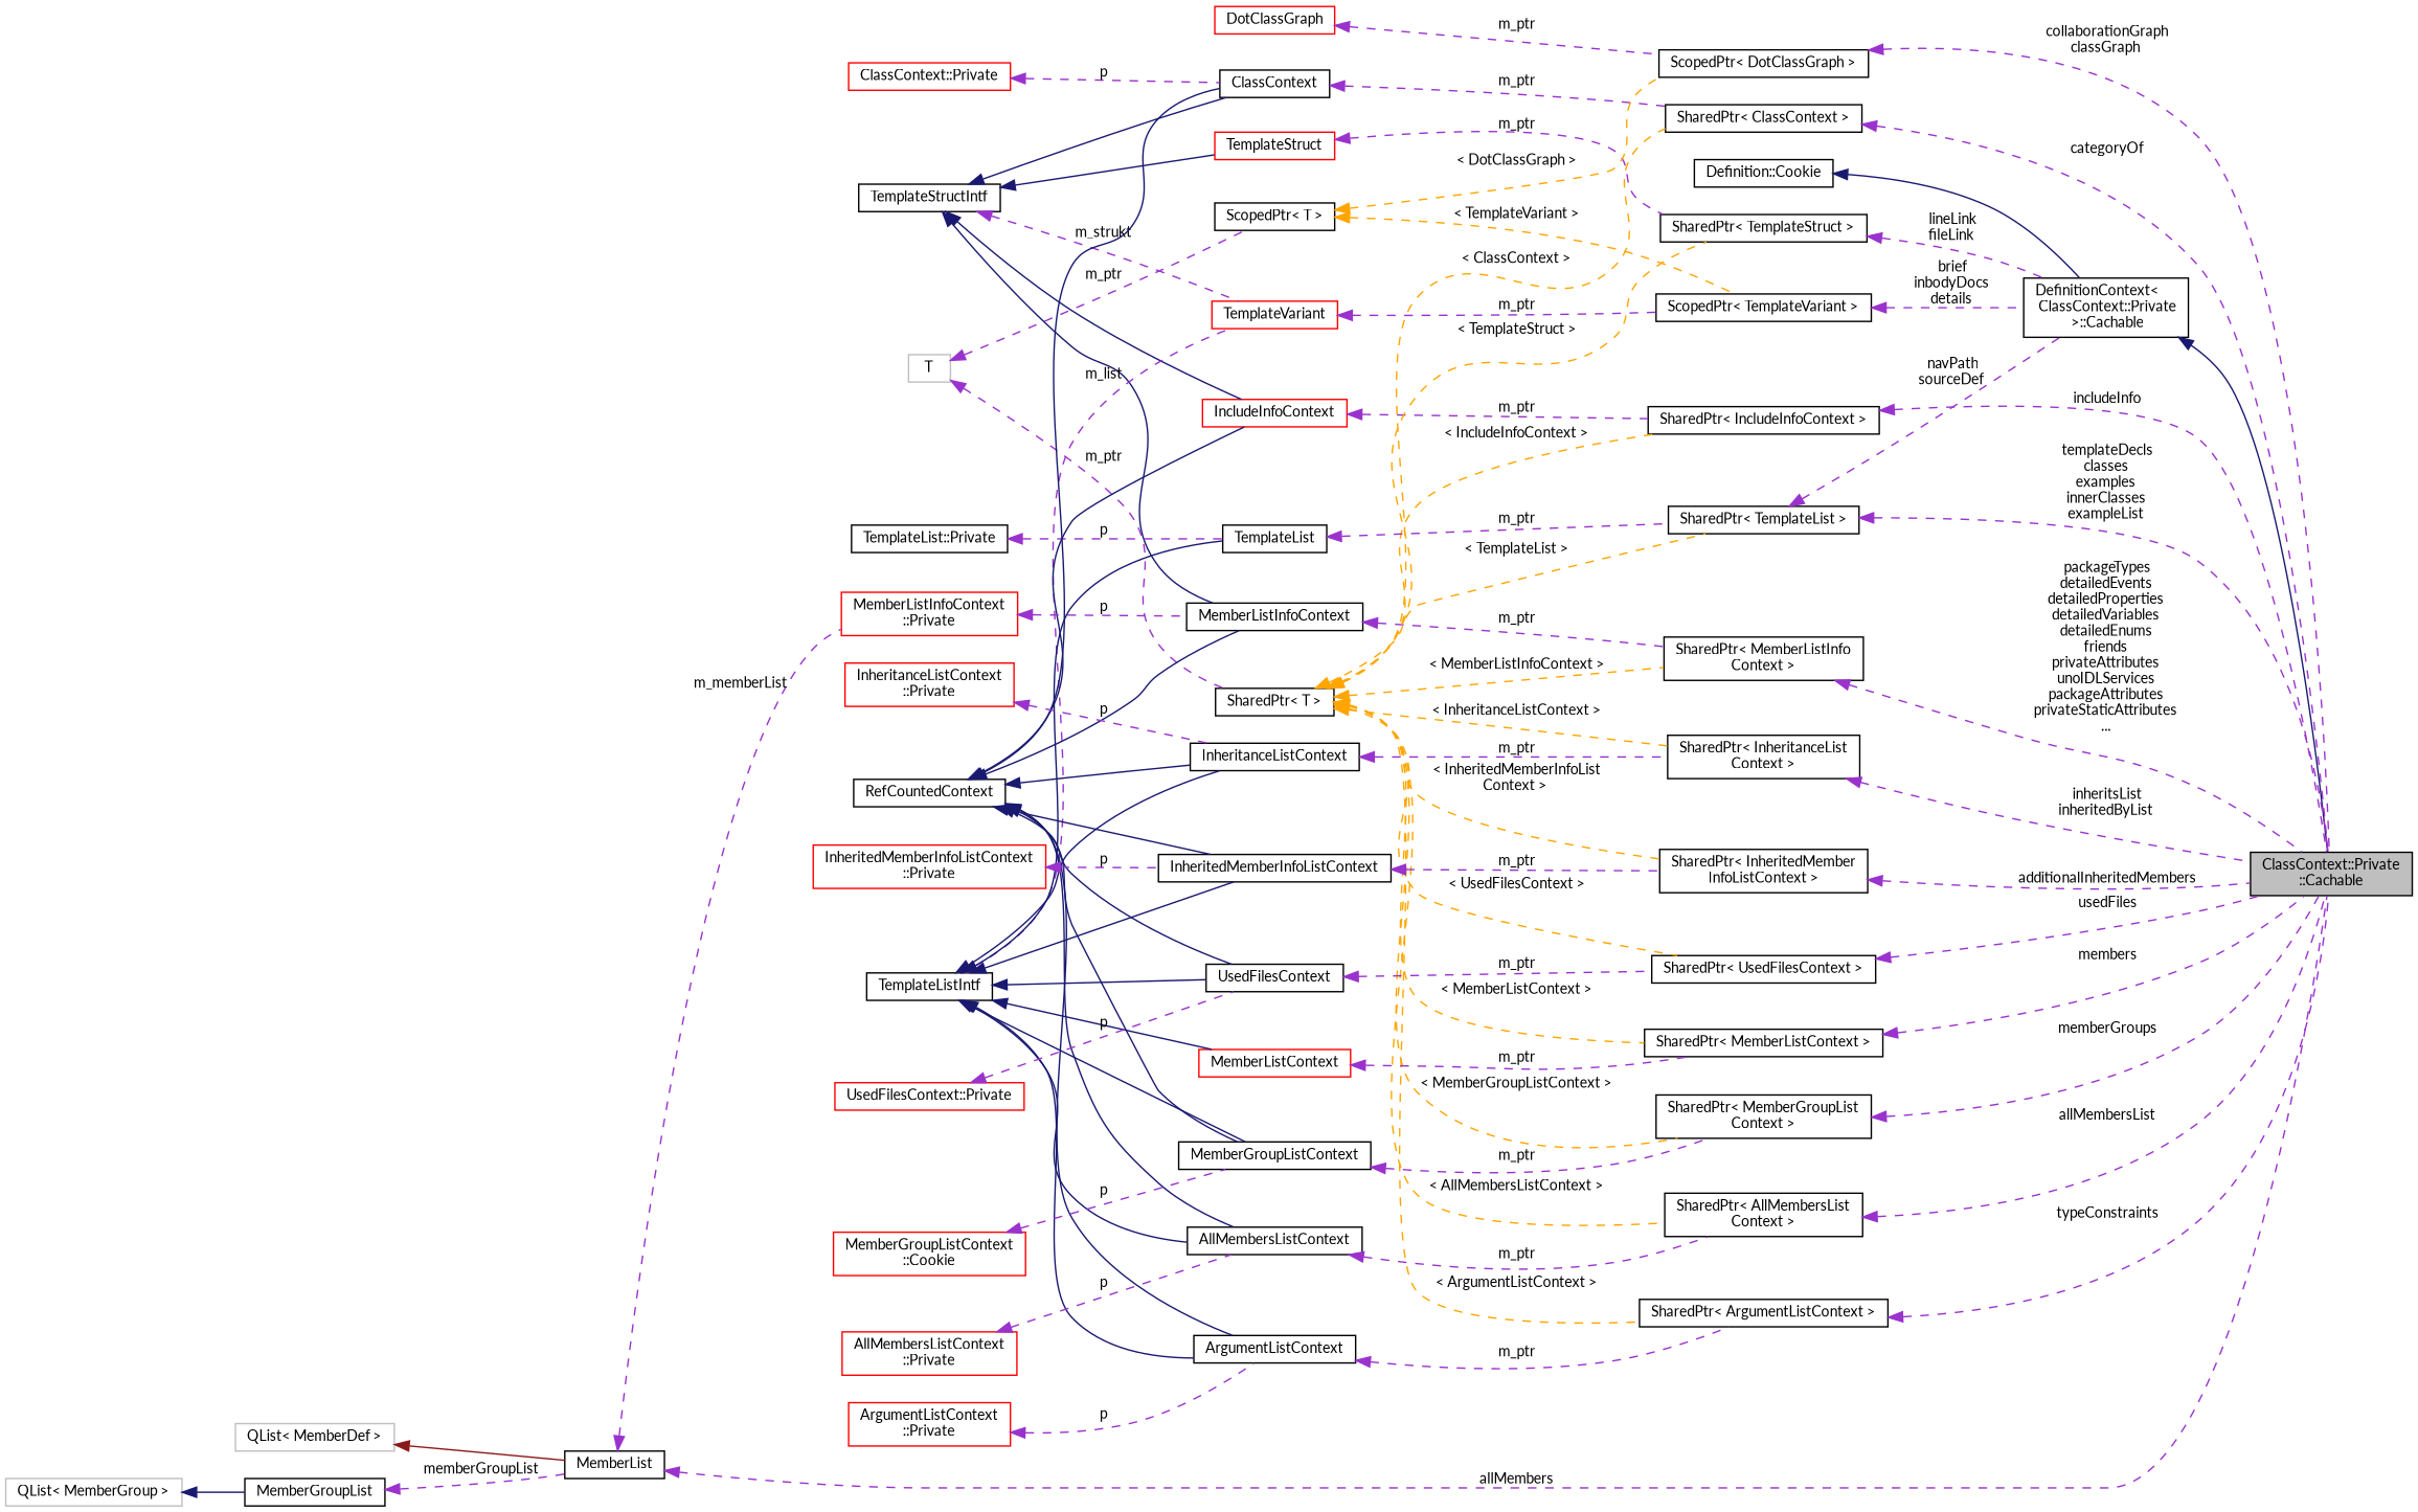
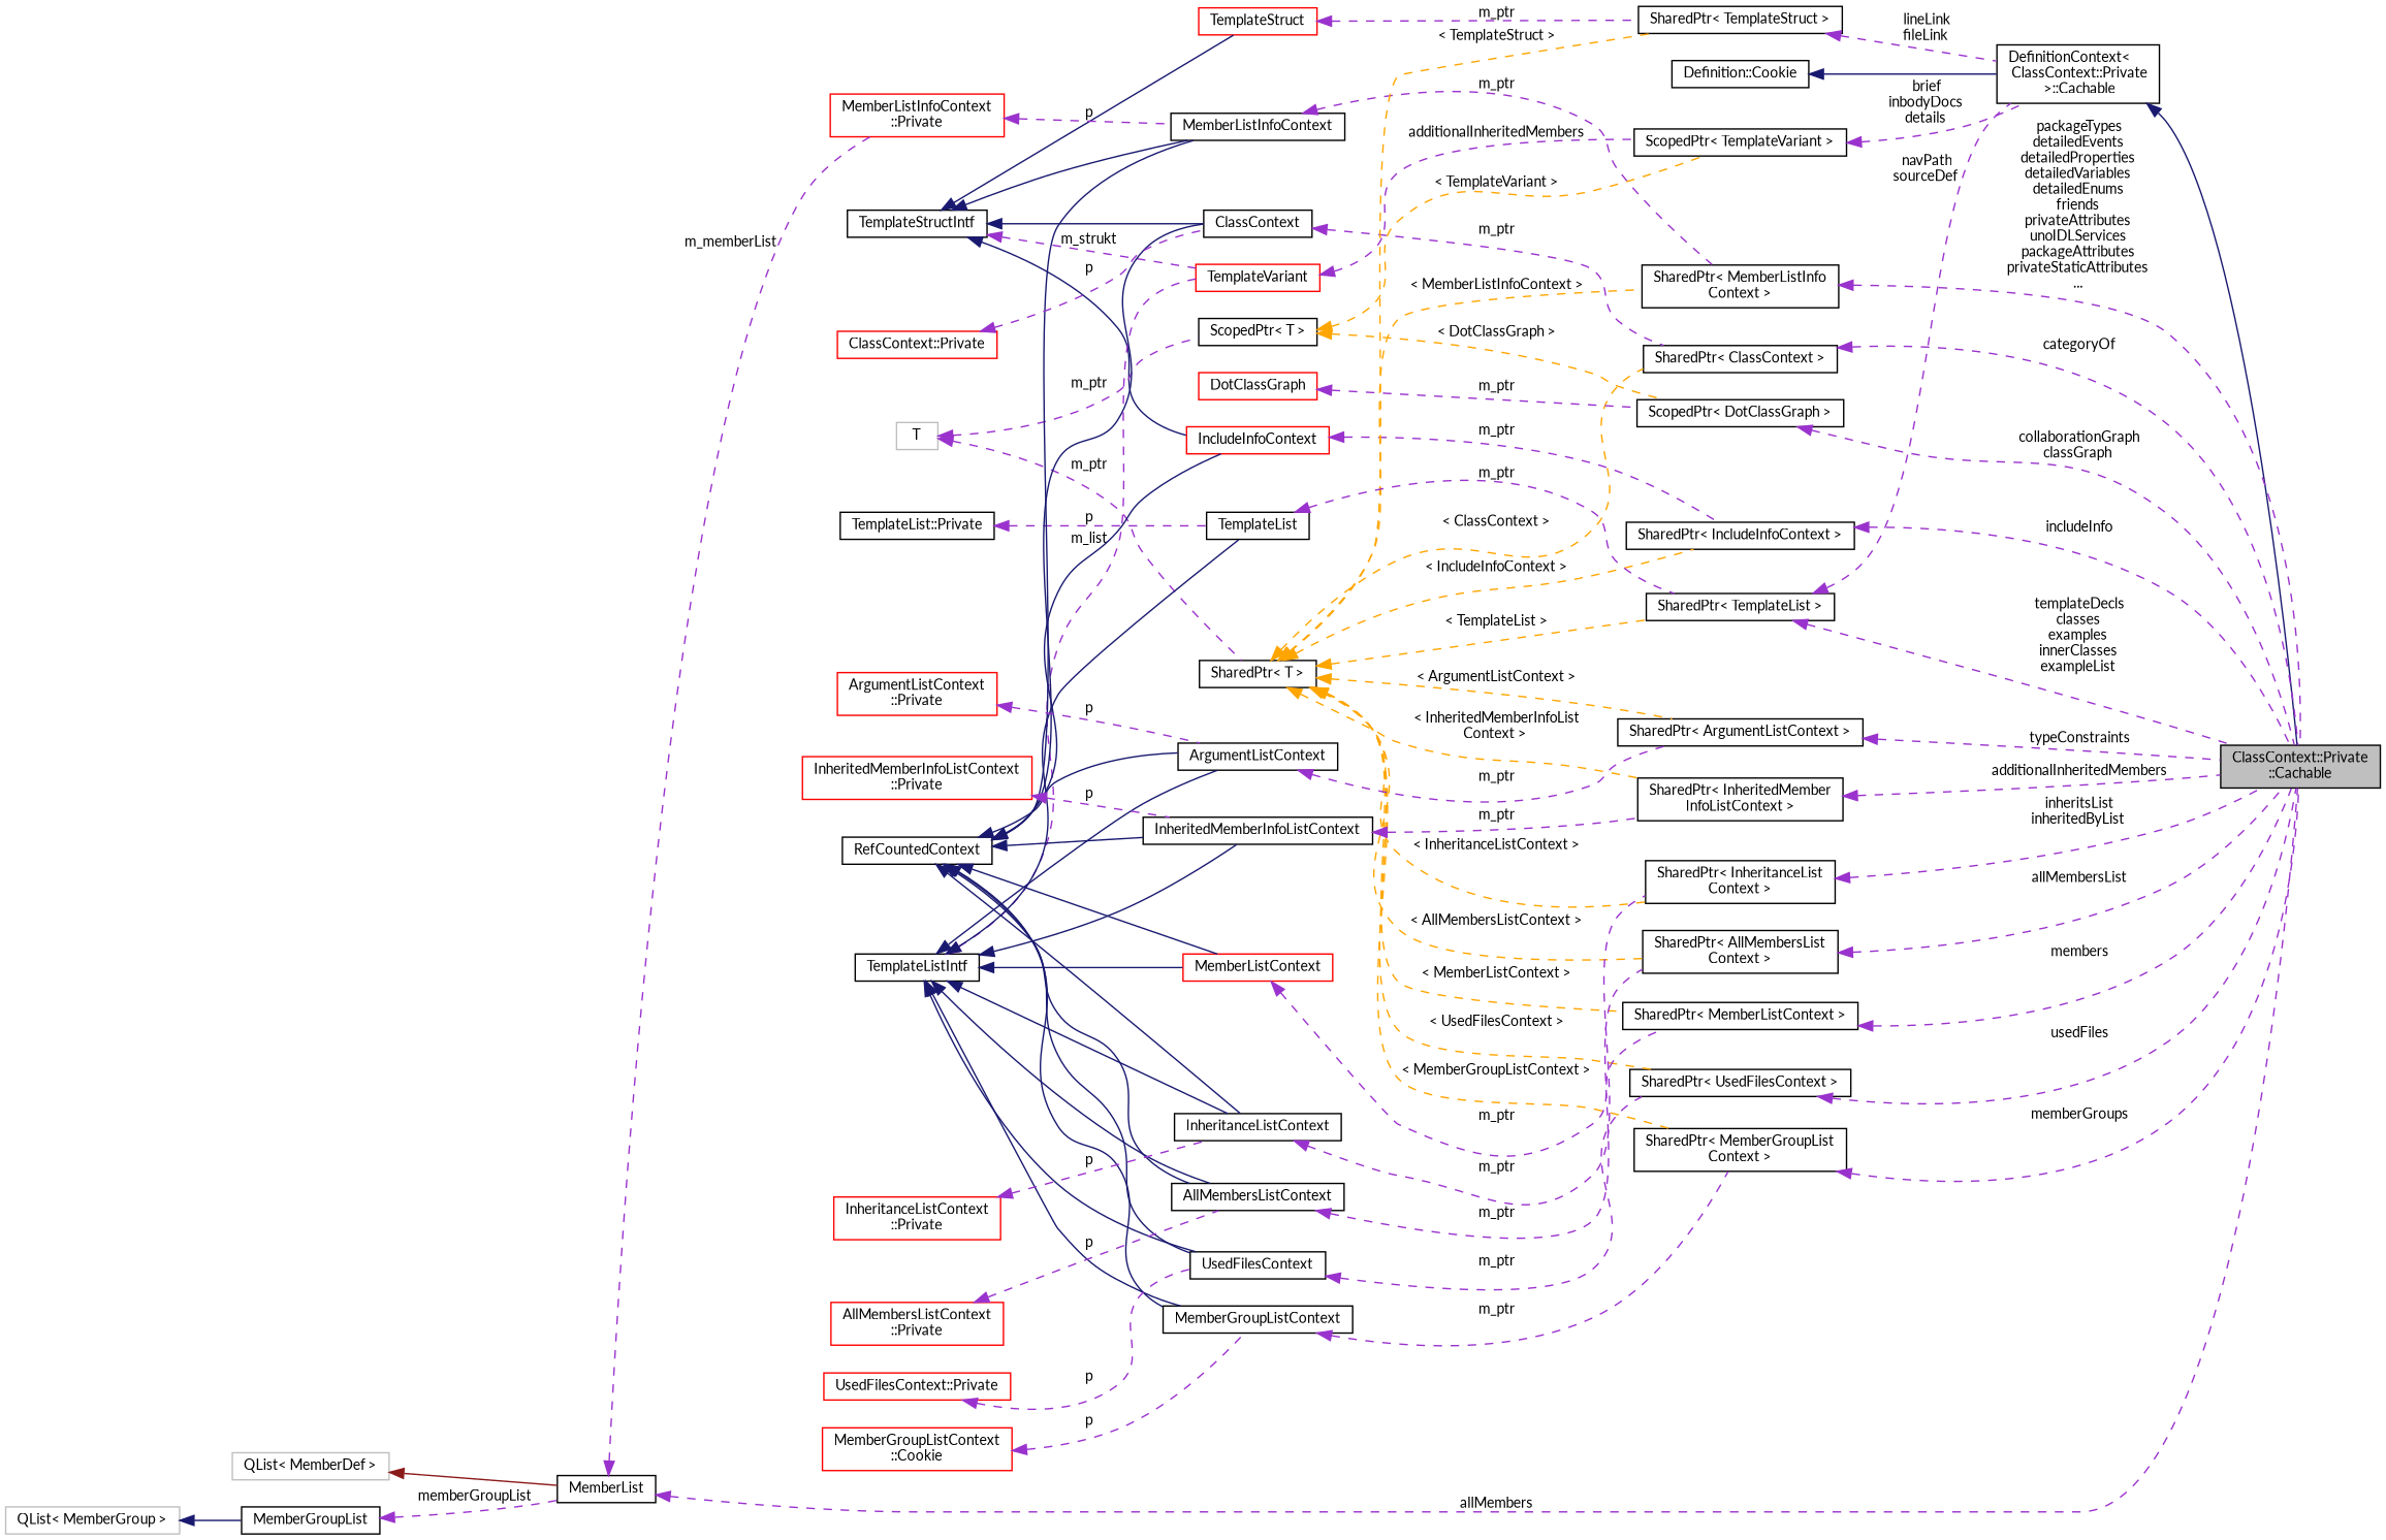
  digraph {
    fontname=Lato
    rankdir=LR
    node [color=black fillcolor=white fontname=Lato fontsize=10 shape=record style=filled]
    edge [color=darkorchid3 dir=back fontname=Lato fontsize=10 labelfontname=Helvetica labelfontsize=10 style=dashed]
    n1 [fillcolor=grey75 fontcolor=black height=0.2 label="ClassContext::Private\l::Cachable" width=0.4]
    n2 [height=0.2 label="DefinitionContext\<\l ClassContext::Private\l \>::Cachable" width=0.4]
    n3 [height=0.2 label="Definition::Cookie" width=0.4]
    n4 [height=0.2 label="SharedPtr\< TemplateStruct \>" width=0.4]
    n5 [color=red height=0.2 label=TemplateStruct width=0.4]
    n6 [height=0.2 label=TemplateStructIntf width=0.4]
    n7 [color=red height=0.2 label=TemplateVariant width=0.4]
    n8 [height=0.2 label=MemberListInfoContext width=0.4]
    n9 [height=0.2 label=ClassContext width=0.4]
    n10 [color=red height=0.2 label=IncludeInfoContext width=0.4]
    n11 [height=0.2 label="ScopedPtr\< TemplateVariant \>" width=0.4]
    n12 [height=0.2 label="SharedPtr\< MemberListInfo\lContext \>" width=0.4]
    n13 [height=0.2 label="SharedPtr\< ClassContext \>" width=0.4]
    n14 [height=0.2 label="SharedPtr\< IncludeInfoContext \>" width=0.4]
    n15 [height=0.2 label="SharedPtr\< T \>" width=0.4]
    n16 [height=0.2 label="SharedPtr\< TemplateList \>" width=0.4]
    n17 [height=0.2 label="SharedPtr\< UsedFilesContext \>" width=0.4]
    n18 [height=0.2 label="SharedPtr\< MemberGroupList\lContext \>" width=0.4]
    n19 [height=0.2 label="SharedPtr\< AllMembersList\lContext \>" width=0.4]
    n20 [height=0.2 label="SharedPtr\< ArgumentListContext \>" width=0.4]
    n21 [height=0.2 label="SharedPtr\< InheritanceList\lContext \>" width=0.4]
    n22 [height=0.2 label="SharedPtr\< InheritedMember\lInfoListContext \>" width=0.4]
    n23 [height=0.2 label="SharedPtr\< MemberListContext \>" width=0.4]
    n24 [color=grey75 height=0.2 label=T width=0.4]
    n25 [height=0.2 label="ScopedPtr\< T \>" width=0.4]
    n26 [height=0.2 label="ScopedPtr\< DotClassGraph \>" width=0.4]
    n27 [height=0.2 label=TemplateList width=0.4]
    n28 [height=0.2 label=TemplateListIntf width=0.4]
    n29 [height=0.2 label=UsedFilesContext width=0.4]
    n30 [height=0.2 label=MemberGroupListContext width=0.4]
    n31 [height=0.2 label=AllMembersListContext width=0.4]
    n32 [height=0.2 label=ArgumentListContext width=0.4]
    n33 [height=0.2 label=InheritanceListContext width=0.4]
    n34 [height=0.2 label=InheritedMemberInfoListContext width=0.4]
    n35 [color=red height=0.2 label=MemberListContext width=0.4]
    n36 [height=0.2 label="TemplateList::Private" width=0.4]
    n37 [height=0.2 label=RefCountedContext width=0.4]
    n38 [color=red height=0.2 label="MemberListInfoContext\l::Private" width=0.4]
    n39 [height=0.2 label=MemberList width=0.4]
    n40 [color=grey75 height=0.2 label="QList\< MemberDef \>" width=0.4]
    n41 [height=0.2 label=MemberGroupList width=0.4]
    n42 [color=grey75 height=0.2 label="QList\< MemberGroup \>" width=0.4]
    n43 [color=red height=0.2 label="UsedFilesContext::Private" width=0.4]
    n44 [color=red height=0.2 label="MemberGroupListContext\l::Cookie" width=0.4]
    n45 [color=red height=0.2 label="AllMembersListContext\l::Private" width=0.4]
    n46 [color=red height=0.2 label="ClassContext::Private" width=0.4]
    n47 [color=red height=0.2 label="ArgumentListContext\l::Private" width=0.4]
    n48 [color=red height=0.2 label="InheritanceListContext\l::Private" width=0.4]
    n49 [color=red height=0.2 label="InheritedMemberInfoListContext\l::Private" width=0.4]
    n50 [color=red height=0.2 label=DotClassGraph width=0.4]
    n2 -> n1 [color=midnightblue style=solid]
    n3 -> n2 [color=midnightblue style=solid]
    n4 -> n2 [label=" lineLink\nfileLink"]
    n5 -> n4 [label=" m_ptr"]
    n6 -> n5 [color=midnightblue style=solid]
    n6 -> n7 [label=" m_strukt"]
    n6 -> n8 [color=midnightblue style=solid]
    n6 -> n9 [color=midnightblue style=solid]
    n6 -> n10 [color=midnightblue style=solid]
-   n7 -> n11 [label=" m_ptr"]
+   n7 -> n11 [label=" additionalInheritedMembers"]
    n8 -> n12 [label=" m_ptr"]
    n9 -> n13 [label=" m_ptr"]
    n10 -> n14 [label=" m_ptr"]
    n11 -> n2 [label=" brief\ninbodyDocs\ndetails"]
    n12 -> n1 [label=" packageTypes\ndetailedEvents\ndetailedProperties\ndetailedVariables\ndetailedEnums\nfriends\nprivateAttributes\nunoIDLServices\npackageAttributes\nprivateStaticAttributes\n..."]
    n13 -> n1 [label=" categoryOf"]
    n14 -> n1 [label=" includeInfo"]
    n15 -> n4 [color=orange label=" \< TemplateStruct \>"]
    n15 -> n12 [color=orange label=" \< MemberListInfoContext \>"]
    n15 -> n13 [color=orange label=" \< ClassContext \>"]
    n15 -> n14 [color=orange label=" \< IncludeInfoContext \>"]
    n15 -> n16 [color=orange label=" \< TemplateList \>"]
    n15 -> n17 [color=orange label=" \< UsedFilesContext \>"]
    n15 -> n18 [color=orange label=" \< MemberGroupListContext \>"]
    n15 -> n19 [color=orange label=" \< AllMembersListContext \>"]
    n15 -> n20 [color=orange label=" \< ArgumentListContext \>"]
    n15 -> n21 [color=orange label=" \< InheritanceListContext \>"]
    n15 -> n22 [color=orange label=" \< InheritedMemberInfoList\lContext \>"]
    n15 -> n23 [color=orange label=" \< MemberListContext \>"]
    n16 -> n1 [label=" templateDecls\nclasses\nexamples\ninnerClasses\nexampleList"]
    n16 -> n2 [label=" navPath\nsourceDef"]
    n17 -> n1 [label=" usedFiles"]
    n18 -> n1 [label=" memberGroups"]
    n19 -> n1 [label=" allMembersList"]
    n20 -> n1 [label=" typeConstraints"]
    n21 -> n1 [label=" inheritsList\ninheritedByList"]
    n22 -> n1 [label=" additionalInheritedMembers"]
    n23 -> n1 [label=" members"]
    n24 -> n15 [label=" m_ptr"]
    n24 -> n25 [label=" m_ptr"]
    n25 -> n11 [color=orange label=" \< TemplateVariant \>"]
    n25 -> n26 [color=orange label=" \< DotClassGraph \>"]
    n26 -> n1 [label=" collaborationGraph\nclassGraph"]
    n27 -> n16 [label=" m_ptr"]
    n28 -> n7 [label=" m_list"]
    n28 -> n27 [color=midnightblue style=solid]
    n28 -> n29 [color=midnightblue style=solid]
    n28 -> n30 [color=midnightblue style=solid]
    n28 -> n31 [color=midnightblue style=solid]
    n28 -> n32 [color=midnightblue style=solid]
    n28 -> n33 [color=midnightblue style=solid]
    n28 -> n34 [color=midnightblue style=solid]
    n28 -> n35 [color=midnightblue style=solid]
    n29 -> n17 [label=" m_ptr"]
    n30 -> n18 [label=" m_ptr"]
    n31 -> n19 [label=" m_ptr"]
    n32 -> n20 [label=" m_ptr"]
    n33 -> n21 [label=" m_ptr"]
    n34 -> n22 [label=" m_ptr"]
    n35 -> n23 [label=" m_ptr"]
    n36 -> n27 [label=" p"]
    n37 -> n8 [color=midnightblue style=solid]
    n37 -> n9 [color=midnightblue style=solid]
    n37 -> n10 [color=midnightblue style=solid]
    n37 -> n29 [color=midnightblue style=solid]
    n37 -> n30 [color=midnightblue style=solid]
    n37 -> n31 [color=midnightblue style=solid]
    n37 -> n32 [color=midnightblue style=solid]
    n37 -> n33 [color=midnightblue style=solid]
    n37 -> n34 [color=midnightblue style=solid]
+   n37 -> n35 [color=midnightblue style=solid]
    n38 -> n8 [label=" p"]
    n39 -> n1 [label=" allMembers"]
    n39 -> n38 [label=" m_memberList"]
    n40 -> n39 [color=firebrick4 style=solid]
    n41 -> n39 [label=" memberGroupList"]
    n42 -> n41 [color=midnightblue style=solid]
    n43 -> n29 [label=" p"]
    n44 -> n30 [label=" p"]
    n45 -> n31 [label=" p"]
    n46 -> n9 [label=" p"]
    n47 -> n32 [label=" p"]
    n48 -> n33 [label=" p"]
    n49 -> n34 [label=" p"]
    n50 -> n26 [label=" m_ptr"]
  }
